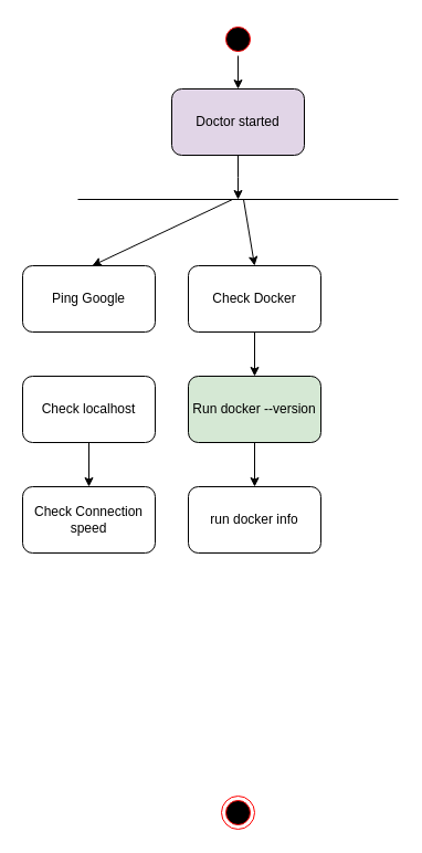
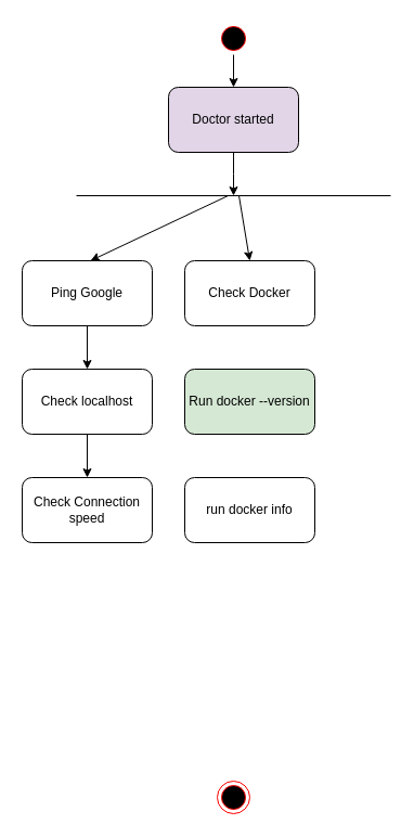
  <mxCell id="0" />
  <mxCell id="1" parent="0" />
  <mxCell id="2" value="" style="edgeStyle=orthogonalEdgeStyle;rounded=0;orthogonalLoop=1;jettySize=auto;html=1;" edge="1" parent="1" source="3" target="6"><mxGeometry relative="1" as="geometry" /></mxCell>
  <mxCell id="3" value="" style="ellipse;html=1;shape=startState;fillColor=#000000;strokeColor=#ff0000;" vertex="1" parent="1"><mxGeometry x="200" y="20" width="30" height="30" as="geometry" /></mxCell>
  <mxCell id="4" value="" style="ellipse;html=1;shape=endState;fillColor=#000000;strokeColor=#ff0000;" vertex="1" parent="1"><mxGeometry x="200" y="720" width="30" height="30" as="geometry" /></mxCell>
  <mxCell id="5" style="edgeStyle=orthogonalEdgeStyle;rounded=0;orthogonalLoop=1;jettySize=auto;html=1;" edge="1" parent="1" source="6"><mxGeometry relative="1" as="geometry"><mxPoint x="215" y="180" as="targetPoint" /></mxGeometry></mxCell>
  <mxCell id="6" value="Doctor started" style="rounded=1;whiteSpace=wrap;html=1;fillColor=#e1d5e7;" vertex="1" parent="1"><mxGeometry x="155" y="80" width="120" height="60" as="geometry" /></mxCell>
  <mxCell id="7" value="" style="endArrow=none;html=1;" edge="1" parent="1"><mxGeometry width="50" height="50" relative="1" as="geometry"><mxPoint x="70" y="180" as="sourcePoint" /><mxPoint x="360" y="180" as="targetPoint" /></mxGeometry></mxCell>
+ <mxCell id="8" value="" style="edgeStyle=orthogonalEdgeStyle;rounded=0;orthogonalLoop=1;jettySize=auto;html=1;" edge="1" parent="1" source="9" target="11"><mxGeometry relative="1" as="geometry" /></mxCell>
  <mxCell id="9" value="Ping Google" style="rounded=1;whiteSpace=wrap;html=1;" vertex="1" parent="1"><mxGeometry x="20" y="240" width="120" height="60" as="geometry" /></mxCell>
  <mxCell id="10" value="" style="edgeStyle=orthogonalEdgeStyle;rounded=0;orthogonalLoop=1;jettySize=auto;html=1;" edge="1" parent="1" source="11" target="12"><mxGeometry relative="1" as="geometry" /></mxCell>
  <mxCell id="11" value="Check localhost" style="rounded=1;whiteSpace=wrap;html=1;" vertex="1" parent="1"><mxGeometry x="20" y="340" width="120" height="60" as="geometry" /></mxCell>
  <mxCell id="12" value="Check Connection speed" style="whiteSpace=wrap;html=1;rounded=1;" vertex="1" parent="1"><mxGeometry x="20" y="440" width="120" height="60" as="geometry" /></mxCell>
- <mxCell id="13" value="" style="edgeStyle=orthogonalEdgeStyle;rounded=0;orthogonalLoop=1;jettySize=auto;html=1;" edge="1" parent="1" source="14" target="16"><mxGeometry relative="1" as="geometry" /></mxCell>
  <mxCell id="14" value="Check Docker" style="rounded=1;whiteSpace=wrap;html=1;" vertex="1" parent="1"><mxGeometry x="170" y="240" width="120" height="60" as="geometry" /></mxCell>
- <mxCell id="15" value="" style="edgeStyle=orthogonalEdgeStyle;rounded=0;orthogonalLoop=1;jettySize=auto;html=1;" edge="1" parent="1" source="16" target="17"><mxGeometry relative="1" as="geometry" /></mxCell>
  <mxCell id="16" value="Run docker --version" style="rounded=1;whiteSpace=wrap;html=1;fillColor=#d5e8d4;" vertex="1" parent="1"><mxGeometry x="170" y="340" width="120" height="60" as="geometry" /></mxCell>
  <mxCell id="17" value="run docker info" style="rounded=1;whiteSpace=wrap;html=1;" vertex="1" parent="1"><mxGeometry x="170" y="440" width="120" height="60" as="geometry" /></mxCell>
  <mxCell id="18" value="" style="endArrow=classic;html=1;" edge="1" parent="1"><mxGeometry width="50" height="50" relative="1" as="geometry"><mxPoint x="210" y="180" as="sourcePoint" /><mxPoint x="83" y="240" as="targetPoint" /></mxGeometry></mxCell>
  <mxCell id="19" value="" style="endArrow=classic;html=1;entryX=0.5;entryY=0;entryDx=0;entryDy=0;" edge="1" parent="1" target="14"><mxGeometry width="50" height="50" relative="1" as="geometry"><mxPoint x="220" y="180" as="sourcePoint" /><mxPoint x="280" y="200" as="targetPoint" /></mxGeometry></mxCell>
